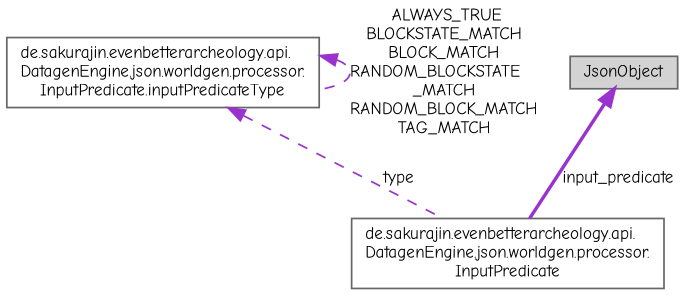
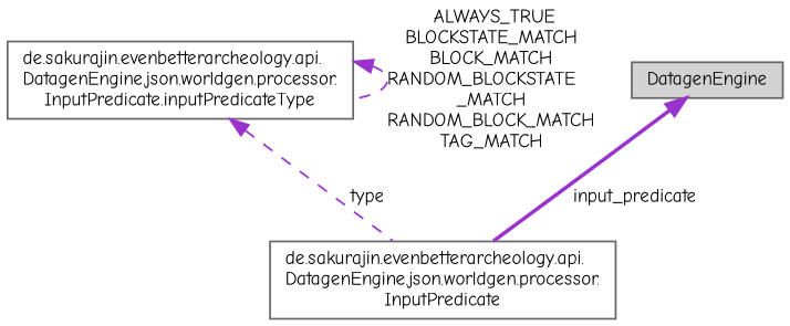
  digraph {
    rankdir=TB
    fontname="Comic Neue"
    node [color=gray40 fillcolor=white fontname="Comic Neue" fontsize=10 shape=box style=filled]
    edge [color=darkorchid3 dir=back fontname="Comic Neue" fontsize=10 labelfontname=Helvetica labelfontsize=10 style=dashed]
    n1 [fontcolor=black height=0.2 label="de.sakurajin.evenbetterarcheology.api.\lDatagenEngine.json.worldgen.processor.\lInputPredicate" width=0.4]
    n2 [height=0.2 label="de.sakurajin.evenbetterarcheology.api.\lDatagenEngine.json.worldgen.processor.\lInputPredicate.inputPredicateType" width=0.4]
-   n3 [fillcolor=lightgrey height=0.2 label=JsonObject width=0.4]
+   n3 [fillcolor=lightgrey height=0.2 label=DatagenEngine width=0.4]
    n2 -> n1 [label=" type"]
    n2 -> n2 [label=" ALWAYS_TRUE\nBLOCKSTATE_MATCH\nBLOCK_MATCH\nRANDOM_BLOCKSTATE\l_MATCH\nRANDOM_BLOCK_MATCH\nTAG_MATCH"]
    n3 -> n1 [label=" input_predicate" style=bold]
  }
